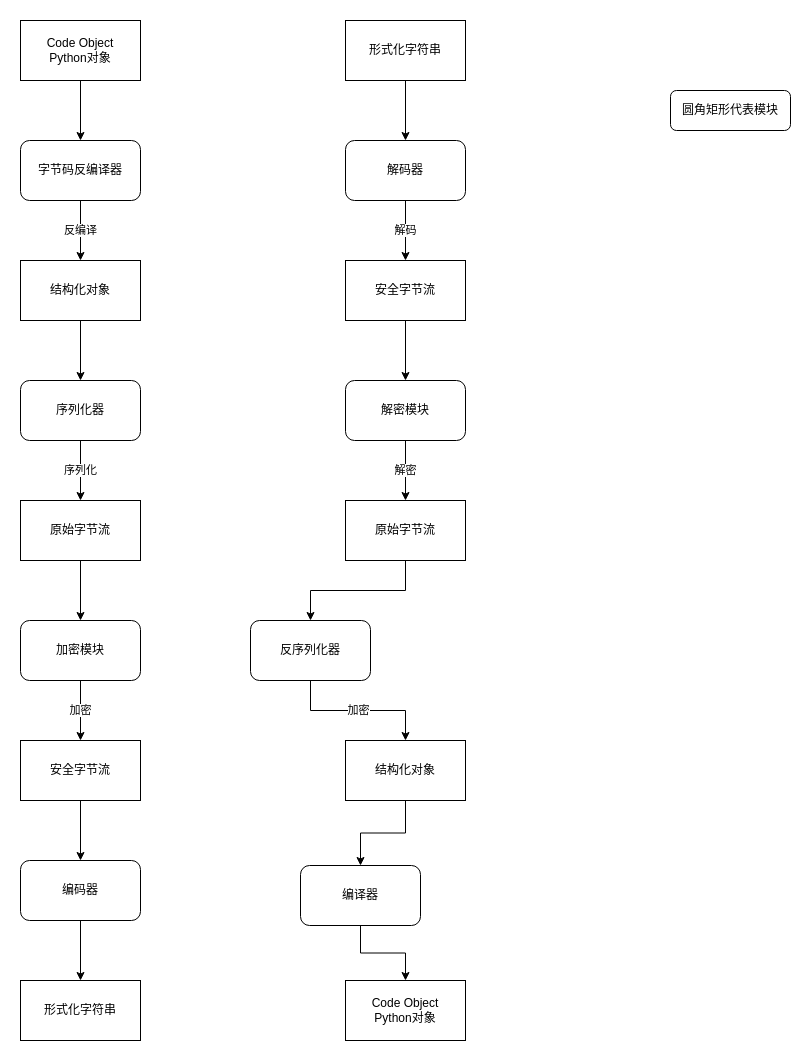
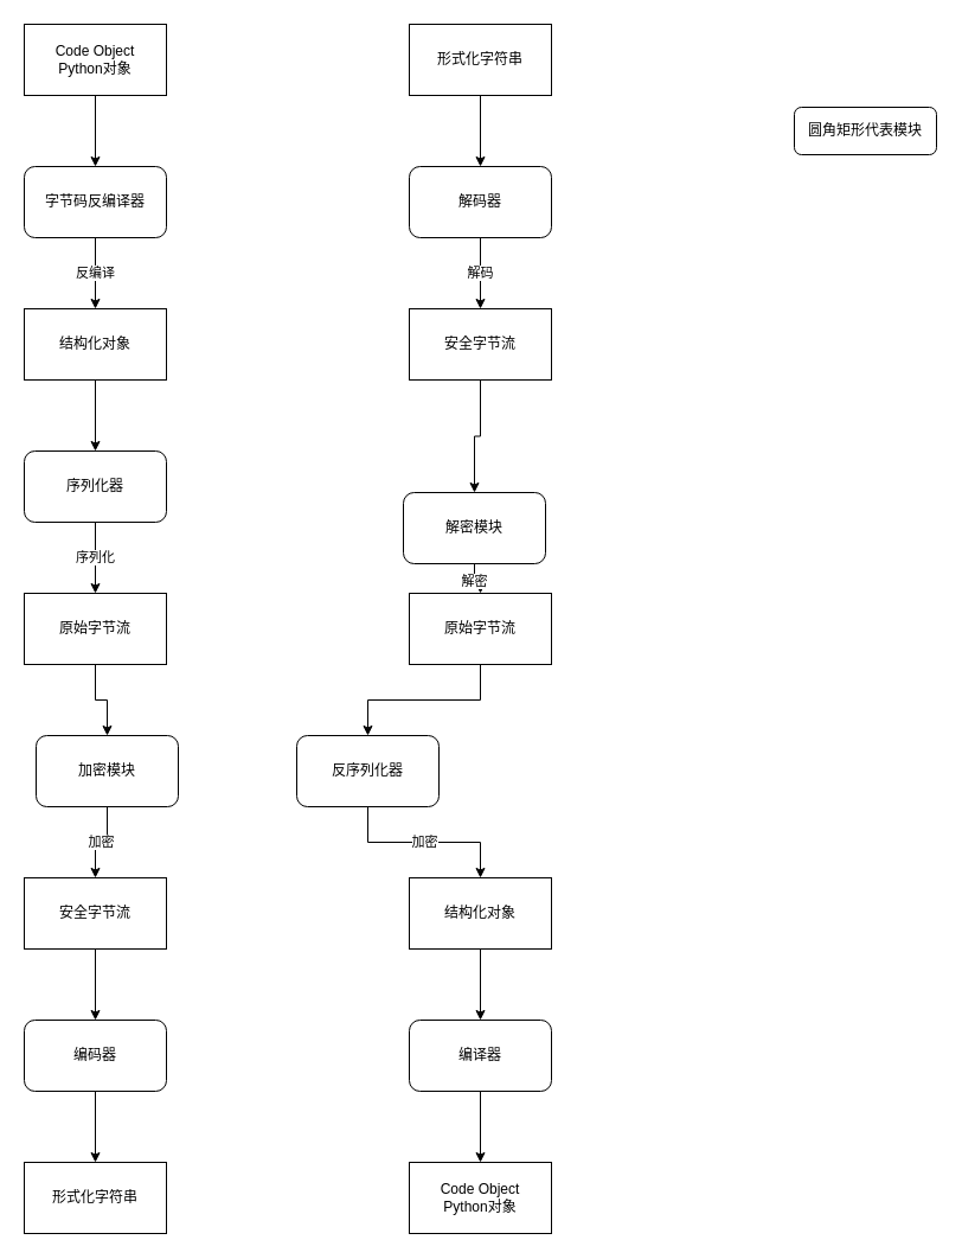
  <mxCell id="0" />
  <mxCell id="1" parent="0" />
  <mxCell id="2" value="圆角矩形代表模块" style="rounded=1;whiteSpace=wrap;html=1;" parent="1" vertex="1"><mxGeometry x="670" y="90" width="120" height="40" as="geometry" /></mxCell>
  <mxCell id="3" value="" style="edgeStyle=orthogonalEdgeStyle;rounded=0;orthogonalLoop=1;jettySize=auto;html=1;" parent="1" source="4" target="6" edge="1"><mxGeometry relative="1" as="geometry" /></mxCell>
  <mxCell id="4" value="Code Object&lt;br&gt;Python对象" style="rounded=0;whiteSpace=wrap;html=1;" parent="1" vertex="1"><mxGeometry x="20" y="20" width="120" height="60" as="geometry" /></mxCell>
  <mxCell id="5" value="反编译" style="edgeStyle=orthogonalEdgeStyle;rounded=0;orthogonalLoop=1;jettySize=auto;html=1;" parent="1" source="6" target="8" edge="1"><mxGeometry relative="1" as="geometry" /></mxCell>
  <mxCell id="6" value="字节码反编译器" style="rounded=1;whiteSpace=wrap;html=1;" parent="1" vertex="1"><mxGeometry x="20" y="140" width="120" height="60" as="geometry" /></mxCell>
  <mxCell id="7" value="" style="edgeStyle=orthogonalEdgeStyle;rounded=0;orthogonalLoop=1;jettySize=auto;html=1;" parent="1" source="8" target="10" edge="1"><mxGeometry relative="1" as="geometry" /></mxCell>
  <mxCell id="8" value="结构化对象" style="rounded=0;whiteSpace=wrap;html=1;" parent="1" vertex="1"><mxGeometry x="20" y="260" width="120" height="60" as="geometry" /></mxCell>
  <mxCell id="9" value="序列化" style="edgeStyle=orthogonalEdgeStyle;rounded=0;orthogonalLoop=1;jettySize=auto;html=1;" parent="1" source="10" target="12" edge="1"><mxGeometry relative="1" as="geometry" /></mxCell>
  <mxCell id="10" value="序列化器" style="rounded=1;whiteSpace=wrap;html=1;" parent="1" vertex="1"><mxGeometry x="20" y="380" width="120" height="60" as="geometry" /></mxCell>
  <mxCell id="11" value="" style="edgeStyle=orthogonalEdgeStyle;rounded=0;orthogonalLoop=1;jettySize=auto;html=1;" parent="1" source="12" target="14" edge="1"><mxGeometry relative="1" as="geometry" /></mxCell>
  <mxCell id="12" value="原始字节流" style="rounded=0;whiteSpace=wrap;html=1;" parent="1" vertex="1"><mxGeometry x="20" y="500" width="120" height="60" as="geometry" /></mxCell>
  <mxCell id="13" value="加密" style="edgeStyle=orthogonalEdgeStyle;rounded=0;orthogonalLoop=1;jettySize=auto;html=1;" parent="1" source="14" target="16" edge="1"><mxGeometry relative="1" as="geometry" /></mxCell>
- <mxCell id="14" value="加密模块" style="rounded=1;whiteSpace=wrap;html=1;" parent="1" vertex="1"><mxGeometry x="20" y="620" width="120" height="60" as="geometry" /></mxCell>
+ <mxCell id="14" value="加密模块" style="rounded=1;whiteSpace=wrap;html=1;" parent="1" vertex="1"><mxGeometry x="30" y="620" width="120" height="60" as="geometry" /></mxCell>
  <mxCell id="15" value="" style="edgeStyle=orthogonalEdgeStyle;rounded=0;orthogonalLoop=1;jettySize=auto;html=1;" parent="1" source="16" target="18" edge="1"><mxGeometry relative="1" as="geometry" /></mxCell>
  <mxCell id="16" value="安全字节流" style="rounded=0;whiteSpace=wrap;html=1;" parent="1" vertex="1"><mxGeometry x="20" y="740" width="120" height="60" as="geometry" /></mxCell>
  <mxCell id="17" value="" style="edgeStyle=orthogonalEdgeStyle;rounded=0;orthogonalLoop=1;jettySize=auto;html=1;" parent="1" source="18" target="19" edge="1"><mxGeometry relative="1" as="geometry" /></mxCell>
  <mxCell id="18" value="编码器" style="rounded=1;whiteSpace=wrap;html=1;" parent="1" vertex="1"><mxGeometry x="20" y="860" width="120" height="60" as="geometry" /></mxCell>
  <mxCell id="19" value="形式化字符串" style="rounded=0;whiteSpace=wrap;html=1;" parent="1" vertex="1"><mxGeometry x="20" y="980" width="120" height="60" as="geometry" /></mxCell>
  <mxCell id="20" value="" style="edgeStyle=orthogonalEdgeStyle;rounded=0;orthogonalLoop=1;jettySize=auto;html=1;" parent="1" source="21" target="23" edge="1"><mxGeometry relative="1" as="geometry" /></mxCell>
  <mxCell id="21" value="形式化字符串" style="rounded=0;whiteSpace=wrap;html=1;" parent="1" vertex="1"><mxGeometry x="345" y="20" width="120" height="60" as="geometry" /></mxCell>
  <mxCell id="22" value="解码" style="edgeStyle=orthogonalEdgeStyle;rounded=0;orthogonalLoop=1;jettySize=auto;html=1;" parent="1" source="23" target="25" edge="1"><mxGeometry relative="1" as="geometry" /></mxCell>
  <mxCell id="23" value="解码器" style="rounded=1;whiteSpace=wrap;html=1;" parent="1" vertex="1"><mxGeometry x="345" y="140" width="120" height="60" as="geometry" /></mxCell>
  <mxCell id="24" value="" style="edgeStyle=orthogonalEdgeStyle;rounded=0;orthogonalLoop=1;jettySize=auto;html=1;" parent="1" source="25" target="27" edge="1"><mxGeometry relative="1" as="geometry" /></mxCell>
  <mxCell id="25" value="安全字节流" style="rounded=0;whiteSpace=wrap;html=1;" parent="1" vertex="1"><mxGeometry x="345" y="260" width="120" height="60" as="geometry" /></mxCell>
  <mxCell id="26" value="解密" style="edgeStyle=orthogonalEdgeStyle;rounded=0;orthogonalLoop=1;jettySize=auto;html=1;" parent="1" source="27" target="29" edge="1"><mxGeometry relative="1" as="geometry" /></mxCell>
- <mxCell id="27" value="解密模块" style="rounded=1;whiteSpace=wrap;html=1;" parent="1" vertex="1"><mxGeometry x="345" y="380" width="120" height="60" as="geometry" /></mxCell>
+ <mxCell id="27" value="解密模块" style="rounded=1;whiteSpace=wrap;html=1;" parent="1" vertex="1"><mxGeometry x="340" y="415" width="120" height="60" as="geometry" /></mxCell>
  <mxCell id="28" value="" style="edgeStyle=orthogonalEdgeStyle;rounded=0;orthogonalLoop=1;jettySize=auto;html=1;" parent="1" source="29" target="31" edge="1"><mxGeometry relative="1" as="geometry" /></mxCell>
  <mxCell id="29" value="原始字节流" style="rounded=0;whiteSpace=wrap;html=1;" parent="1" vertex="1"><mxGeometry x="345" y="500" width="120" height="60" as="geometry" /></mxCell>
  <mxCell id="30" value="加密" style="edgeStyle=orthogonalEdgeStyle;rounded=0;orthogonalLoop=1;jettySize=auto;html=1;" parent="1" source="31" target="33" edge="1"><mxGeometry relative="1" as="geometry" /></mxCell>
  <mxCell id="31" value="反序列化器" style="rounded=1;whiteSpace=wrap;html=1;" parent="1" vertex="1"><mxGeometry x="250" y="620" width="120" height="60" as="geometry" /></mxCell>
  <mxCell id="32" value="" style="edgeStyle=orthogonalEdgeStyle;rounded=0;orthogonalLoop=1;jettySize=auto;html=1;" parent="1" source="33" target="35" edge="1"><mxGeometry relative="1" as="geometry" /></mxCell>
  <mxCell id="33" value="结构化对象" style="rounded=0;whiteSpace=wrap;html=1;" parent="1" vertex="1"><mxGeometry x="345" y="740" width="120" height="60" as="geometry" /></mxCell>
  <mxCell id="34" value="" style="edgeStyle=orthogonalEdgeStyle;rounded=0;orthogonalLoop=1;jettySize=auto;html=1;" parent="1" source="35" target="36" edge="1"><mxGeometry relative="1" as="geometry" /></mxCell>
- <mxCell id="35" value="编译器" style="rounded=1;whiteSpace=wrap;html=1;" parent="1" vertex="1"><mxGeometry x="300" y="865" width="120" height="60" as="geometry" /></mxCell>
+ <mxCell id="35" value="编译器" style="rounded=1;whiteSpace=wrap;html=1;" parent="1" vertex="1"><mxGeometry x="345" y="860" width="120" height="60" as="geometry" /></mxCell>
  <mxCell id="36" value="Code Object&lt;br&gt;Python对象" style="rounded=0;whiteSpace=wrap;html=1;" parent="1" vertex="1"><mxGeometry x="345" y="980" width="120" height="60" as="geometry" /></mxCell>
